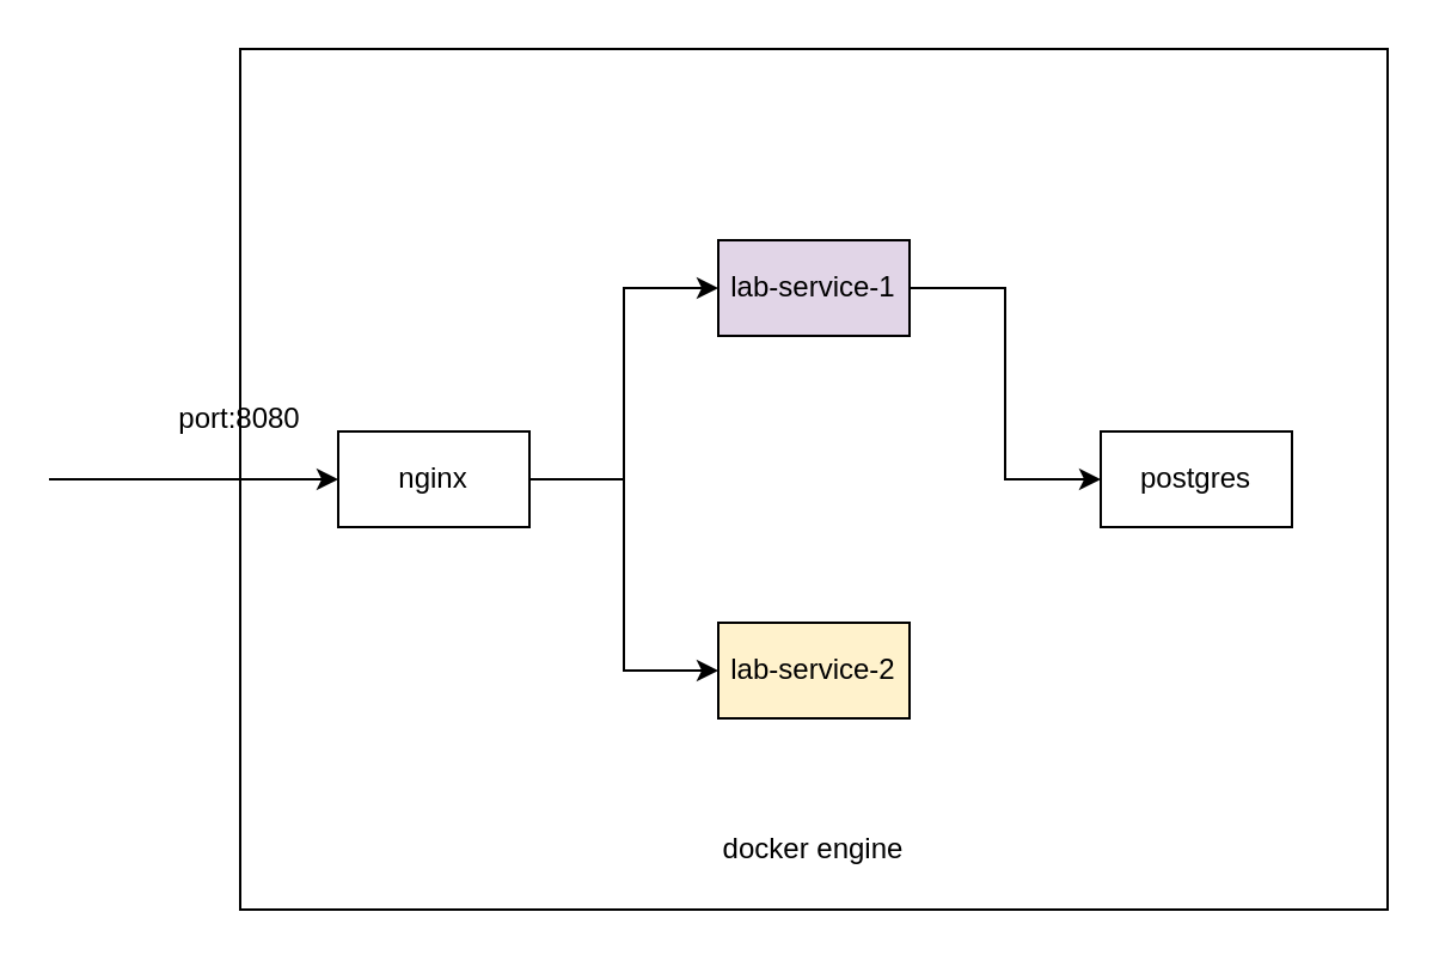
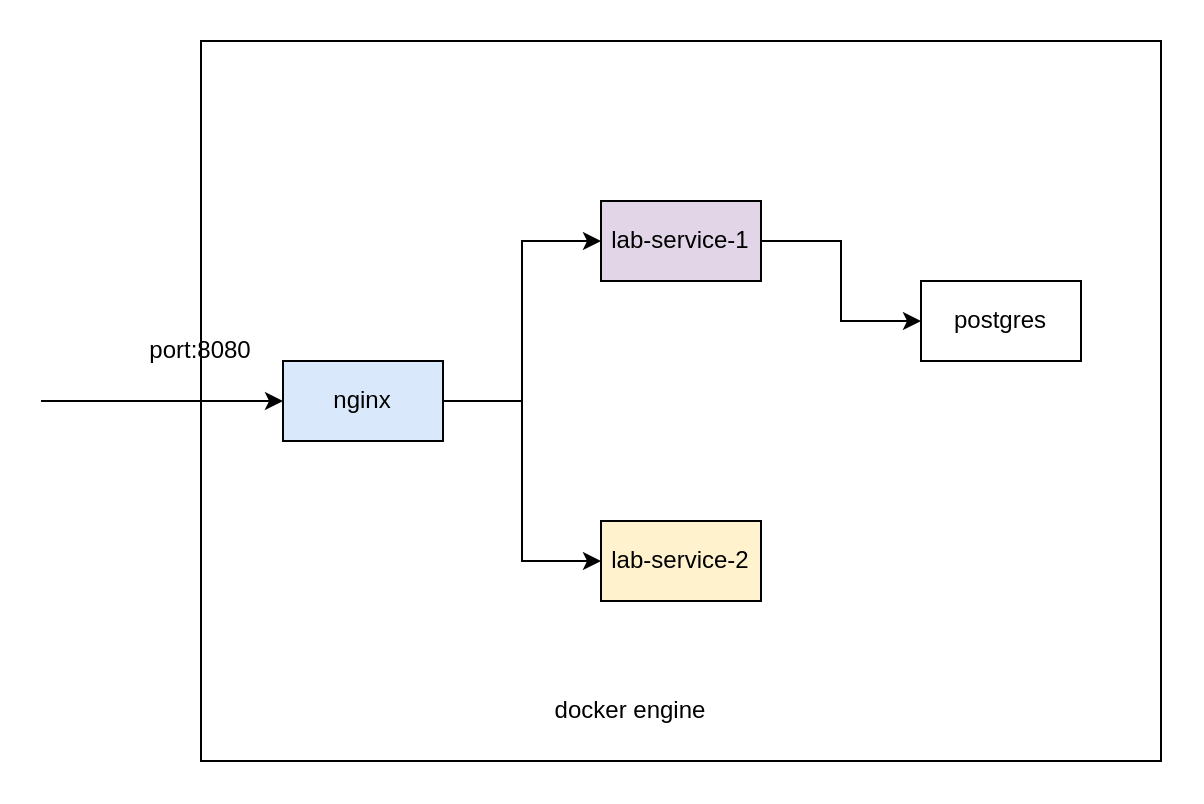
  <mxCell id="0" />
  <mxCell id="1" parent="0" />
  <mxCell id="2" value="" style="rounded=0;whiteSpace=wrap;html=1;" vertex="1" parent="1"><mxGeometry x="100" y="20" width="480" height="360" as="geometry" /></mxCell>
  <mxCell id="3" style="edgeStyle=orthogonalEdgeStyle;rounded=0;orthogonalLoop=1;jettySize=auto;html=1;entryX=0;entryY=0.5;entryDx=0;entryDy=0;" edge="1" parent="1" source="5" target="7"><mxGeometry relative="1" as="geometry" /></mxCell>
  <mxCell id="4" style="edgeStyle=orthogonalEdgeStyle;rounded=0;orthogonalLoop=1;jettySize=auto;html=1;entryX=0;entryY=0.5;entryDx=0;entryDy=0;" edge="1" parent="1" source="5" target="8"><mxGeometry relative="1" as="geometry" /></mxCell>
- <mxCell id="5" value="nginx" style="rounded=0;whiteSpace=wrap;html=1;" vertex="1" parent="1"><mxGeometry x="141" y="180" width="80" height="40" as="geometry" /></mxCell>
+ <mxCell id="5" value="nginx" style="rounded=0;whiteSpace=wrap;html=1;fillColor=#dae8fc;" vertex="1" parent="1"><mxGeometry x="141" y="180" width="80" height="40" as="geometry" /></mxCell>
  <mxCell id="6" style="edgeStyle=orthogonalEdgeStyle;rounded=0;orthogonalLoop=1;jettySize=auto;html=1;entryX=0;entryY=0.5;entryDx=0;entryDy=0;" edge="1" parent="1" source="7" target="9"><mxGeometry relative="1" as="geometry" /></mxCell>
  <mxCell id="7" value="lab-service-1" style="rounded=0;whiteSpace=wrap;html=1;fillColor=#e1d5e7;" vertex="1" parent="1"><mxGeometry x="300" y="100" width="80" height="40" as="geometry" /></mxCell>
  <mxCell id="8" value="lab-service-2" style="rounded=0;whiteSpace=wrap;html=1;fillColor=#fff2cc;" vertex="1" parent="1"><mxGeometry x="300" y="260" width="80" height="40" as="geometry" /></mxCell>
- <mxCell id="9" value="postgres" style="rounded=0;whiteSpace=wrap;html=1;" vertex="1" parent="1"><mxGeometry x="460" y="180" width="80" height="40" as="geometry" /></mxCell>
- <mxCell id="10" value="docker engine" style="text;html=1;align=center;verticalAlign=middle;whiteSpace=wrap;rounded=0;" vertex="1" parent="1"><mxGeometry x="300" y="340" width="80" height="30" as="geometry" /></mxCell>
+ <mxCell id="9" value="postgres" style="rounded=0;whiteSpace=wrap;html=1;" vertex="1" parent="1"><mxGeometry x="460" y="140" width="80" height="40" as="geometry" /></mxCell>
+ <mxCell id="10" value="docker engine" style="text;html=1;align=center;verticalAlign=middle;whiteSpace=wrap;rounded=0;" vertex="1" parent="1"><mxGeometry x="275" y="340" width="80" height="30" as="geometry" /></mxCell>
  <mxCell id="11" value="" style="endArrow=classic;html=1;rounded=0;entryX=0;entryY=0.5;entryDx=0;entryDy=0;" edge="1" parent="1" target="5"><mxGeometry width="50" height="50" relative="1" as="geometry"><mxPoint x="20" y="200" as="sourcePoint" /><mxPoint x="70" y="180" as="targetPoint" /></mxGeometry></mxCell>
  <mxCell id="12" value="port:8080" style="text;html=1;align=center;verticalAlign=middle;whiteSpace=wrap;rounded=0;" vertex="1" parent="1"><mxGeometry x="70" y="160" width="60" height="30" as="geometry" /></mxCell>
